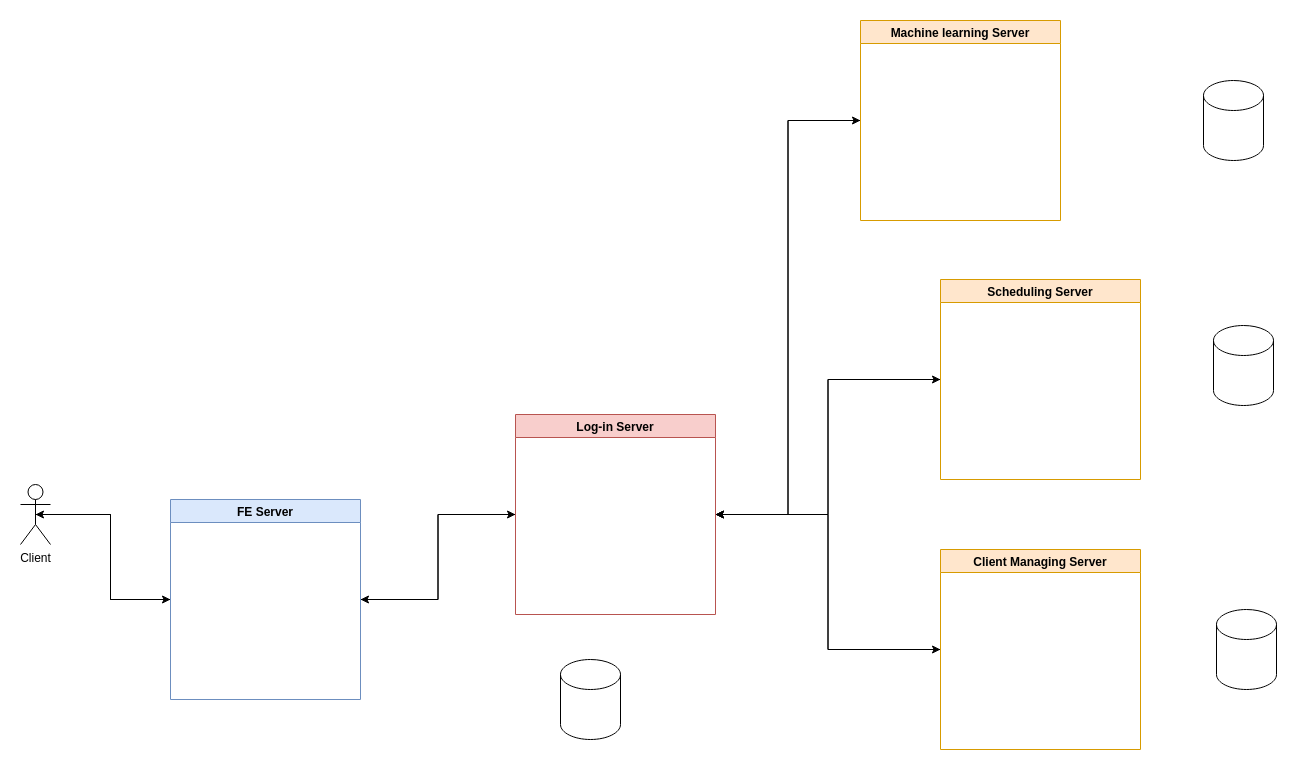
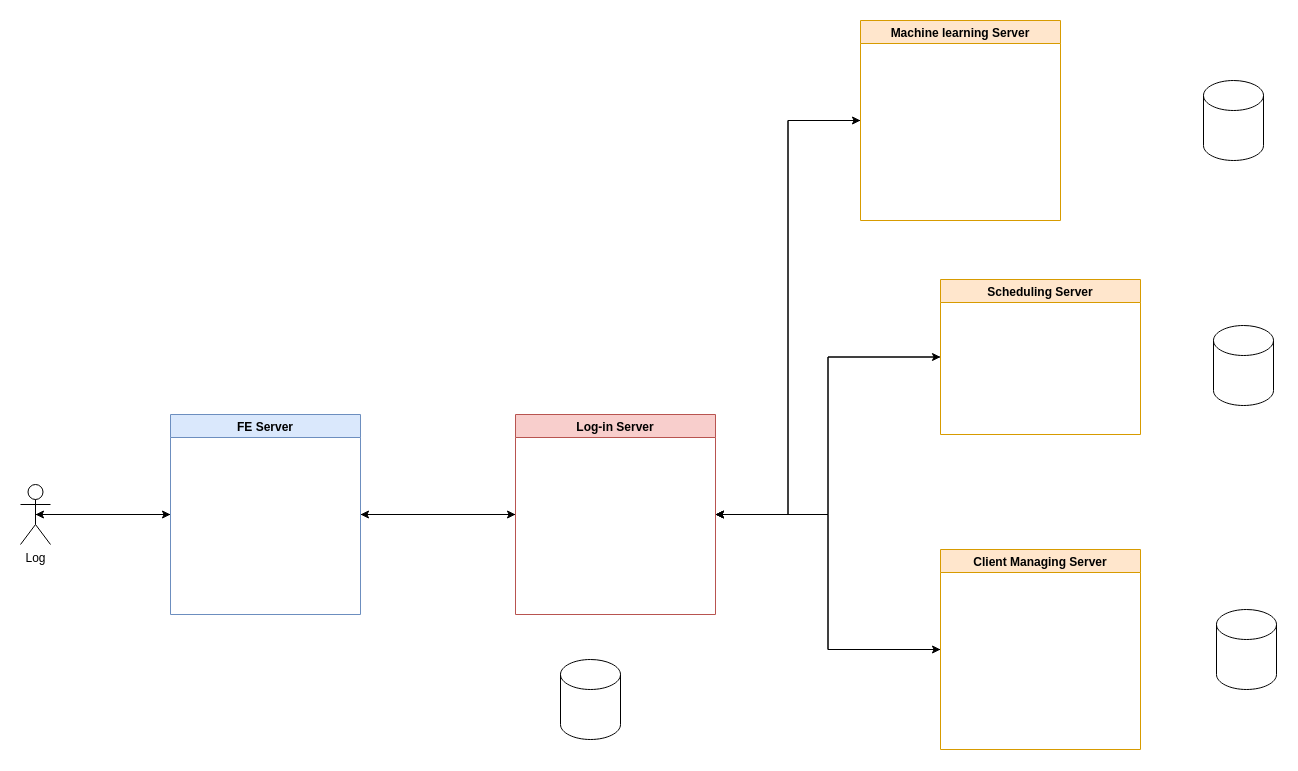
  <mxCell id="0" />
  <mxCell id="1" parent="0" />
  <mxCell id="2" style="edgeStyle=orthogonalEdgeStyle;rounded=0;orthogonalLoop=1;jettySize=auto;html=1;exitX=0;exitY=0.5;exitDx=0;exitDy=0;entryX=0.5;entryY=0.5;entryDx=0;entryDy=0;entryPerimeter=0;" parent="1" source="4" target="15" edge="1"><mxGeometry relative="1" as="geometry" /></mxCell>
  <mxCell id="3" style="edgeStyle=orthogonalEdgeStyle;rounded=0;orthogonalLoop=1;jettySize=auto;html=1;exitX=1;exitY=0.5;exitDx=0;exitDy=0;entryX=0;entryY=0.5;entryDx=0;entryDy=0;" parent="1" source="4" target="13" edge="1"><mxGeometry relative="1" as="geometry" /></mxCell>
- <mxCell id="4" value="FE Server" style="swimlane;fillColor=#dae8fc;strokeColor=#6c8ebf;" parent="1" vertex="1"><mxGeometry x="170" y="499" width="190" height="200" as="geometry" /></mxCell>
+ <mxCell id="4" value="FE Server" style="swimlane;fillColor=#dae8fc;strokeColor=#6c8ebf;" parent="1" vertex="1"><mxGeometry x="170" y="414" width="190" height="200" as="geometry" /></mxCell>
  <mxCell id="5" style="edgeStyle=orthogonalEdgeStyle;rounded=0;orthogonalLoop=1;jettySize=auto;html=1;exitX=0;exitY=0.5;exitDx=0;exitDy=0;entryX=1;entryY=0.5;entryDx=0;entryDy=0;" parent="1" source="6" target="13" edge="1"><mxGeometry relative="1" as="geometry" /></mxCell>
- <mxCell id="6" value="Scheduling Server" style="swimlane;fillColor=#ffe6cc;strokeColor=#d79b00;" parent="1" vertex="1"><mxGeometry x="940" y="279" width="200" height="200" as="geometry" /></mxCell>
+ <mxCell id="6" value="Scheduling Server" style="swimlane;fillColor=#ffe6cc;strokeColor=#d79b00;" parent="1" vertex="1"><mxGeometry x="940" y="279" width="200" height="155" as="geometry" /></mxCell>
  <mxCell id="7" style="edgeStyle=orthogonalEdgeStyle;rounded=0;orthogonalLoop=1;jettySize=auto;html=1;exitX=0;exitY=0.5;exitDx=0;exitDy=0;entryX=1;entryY=0.5;entryDx=0;entryDy=0;" parent="1" source="8" target="13" edge="1"><mxGeometry relative="1" as="geometry" /></mxCell>
  <mxCell id="8" value="Client Managing Server" style="swimlane;fillColor=#ffe6cc;strokeColor=#d79b00;" parent="1" vertex="1"><mxGeometry x="940" y="549" width="200" height="200" as="geometry" /></mxCell>
  <mxCell id="9" style="edgeStyle=orthogonalEdgeStyle;rounded=0;orthogonalLoop=1;jettySize=auto;html=1;exitX=0;exitY=0.5;exitDx=0;exitDy=0;entryX=1;entryY=0.5;entryDx=0;entryDy=0;" parent="1" source="13" target="4" edge="1"><mxGeometry relative="1" as="geometry" /></mxCell>
  <mxCell id="10" style="edgeStyle=orthogonalEdgeStyle;rounded=0;orthogonalLoop=1;jettySize=auto;html=1;exitX=1;exitY=0.5;exitDx=0;exitDy=0;entryX=0;entryY=0.5;entryDx=0;entryDy=0;" parent="1" source="13" target="6" edge="1"><mxGeometry relative="1" as="geometry" /></mxCell>
  <mxCell id="11" style="edgeStyle=orthogonalEdgeStyle;rounded=0;orthogonalLoop=1;jettySize=auto;html=1;exitX=1;exitY=0.5;exitDx=0;exitDy=0;entryX=0;entryY=0.5;entryDx=0;entryDy=0;" parent="1" source="13" target="8" edge="1"><mxGeometry relative="1" as="geometry" /></mxCell>
  <mxCell id="12" style="edgeStyle=orthogonalEdgeStyle;rounded=0;orthogonalLoop=1;jettySize=auto;html=1;exitX=1;exitY=0.5;exitDx=0;exitDy=0;entryX=0;entryY=0.5;entryDx=0;entryDy=0;" edge="1" parent="1" source="13" target="17"><mxGeometry relative="1" as="geometry" /></mxCell>
  <mxCell id="13" value="Log-in Server" style="swimlane;fillColor=#f8cecc;strokeColor=#b85450;" parent="1" vertex="1"><mxGeometry x="515" y="414" width="200" height="200" as="geometry" /></mxCell>
  <mxCell id="14" style="edgeStyle=orthogonalEdgeStyle;rounded=0;orthogonalLoop=1;jettySize=auto;html=1;exitX=0.5;exitY=0.5;exitDx=0;exitDy=0;exitPerimeter=0;entryX=0;entryY=0.5;entryDx=0;entryDy=0;" parent="1" source="15" target="4" edge="1"><mxGeometry relative="1" as="geometry" /></mxCell>
- <mxCell id="15" value="Client" style="shape=umlActor;verticalLabelPosition=bottom;verticalAlign=top;html=1;outlineConnect=0;" parent="1" vertex="1"><mxGeometry x="20" y="484" width="30" height="60" as="geometry" /></mxCell>
+ <mxCell id="15" value="Log" style="shape=umlActor;verticalLabelPosition=bottom;verticalAlign=top;html=1;outlineConnect=0;" parent="1" vertex="1"><mxGeometry x="20" y="484" width="30" height="60" as="geometry" /></mxCell>
  <mxCell id="16" style="edgeStyle=orthogonalEdgeStyle;rounded=0;orthogonalLoop=1;jettySize=auto;html=1;exitX=0;exitY=0.5;exitDx=0;exitDy=0;entryX=1;entryY=0.5;entryDx=0;entryDy=0;" edge="1" parent="1" source="17" target="13"><mxGeometry relative="1" as="geometry" /></mxCell>
  <mxCell id="17" value="Machine learning Server" style="swimlane;fillColor=#ffe6cc;strokeColor=#d79b00;" vertex="1" parent="1"><mxGeometry x="860" y="20" width="200" height="200" as="geometry" /></mxCell>
  <mxCell id="18" value="" style="shape=cylinder3;whiteSpace=wrap;html=1;boundedLbl=1;backgroundOutline=1;size=15;" vertex="1" parent="1"><mxGeometry x="1203" y="80" width="60" height="80" as="geometry" /></mxCell>
  <mxCell id="19" value="" style="shape=cylinder3;whiteSpace=wrap;html=1;boundedLbl=1;backgroundOutline=1;size=15;" vertex="1" parent="1"><mxGeometry x="1213" y="325" width="60" height="80" as="geometry" /></mxCell>
  <mxCell id="20" value="" style="shape=cylinder3;whiteSpace=wrap;html=1;boundedLbl=1;backgroundOutline=1;size=15;" vertex="1" parent="1"><mxGeometry x="1216" y="609" width="60" height="80" as="geometry" /></mxCell>
  <mxCell id="21" value="" style="shape=cylinder3;whiteSpace=wrap;html=1;boundedLbl=1;backgroundOutline=1;size=15;" vertex="1" parent="1"><mxGeometry x="560" y="659" width="60" height="80" as="geometry" /></mxCell>
